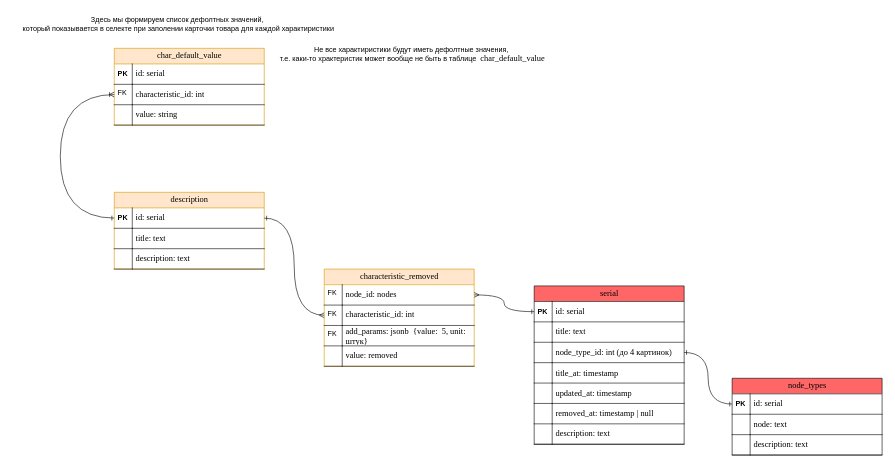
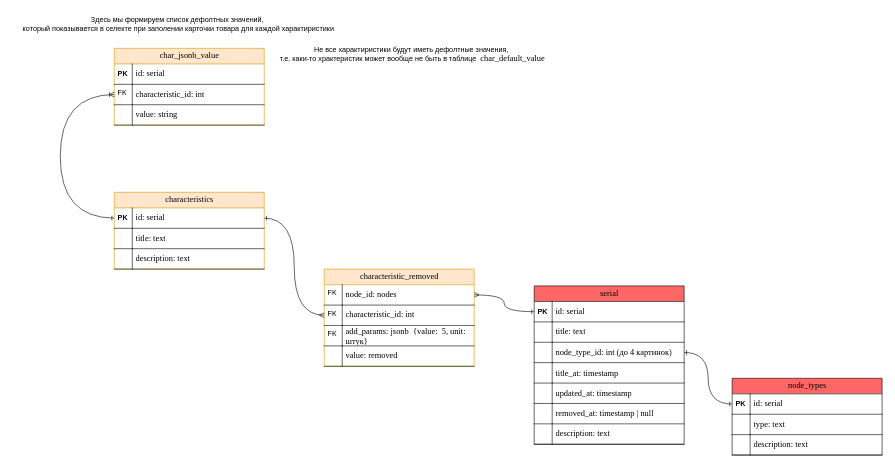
  <mxCell id="0" />
  <mxCell id="1" parent="0" />
  <mxCell id="2" value="serial" style="swimlane;html=1;fontStyle=0;childLayout=stackLayout;horizontal=1;startSize=26;fillColor=#FF6666;horizontalStack=0;resizeParent=1;resizeLast=0;collapsible=1;marginBottom=0;swimlaneFillColor=#ffffff;align=center;rounded=0;shadow=0;comic=0;labelBackgroundColor=none;strokeWidth=1;fontFamily=Verdana;fontSize=14" parent="1" vertex="1"><mxGeometry x="890" y="476" width="250" height="264" as="geometry"><mxRectangle x="20" y="90" width="100" height="26" as="alternateBounds" /></mxGeometry></mxCell>
  <mxCell id="3" value="&lt;font style=&quot;font-size: 14px&quot; face=&quot;Lucida Console&quot;&gt;id: serial&lt;/font&gt;" style="shape=partialRectangle;top=0;left=0;right=0;bottom=1;html=1;align=left;verticalAlign=middle;fillColor=none;spacingLeft=34;spacingRight=4;whiteSpace=wrap;overflow=hidden;rotatable=0;points=[[0,0.5],[1,0.5]];portConstraint=eastwest;dropTarget=0;fontStyle=0;" parent="2" vertex="1"><mxGeometry y="26" width="250" height="34" as="geometry" /></mxCell>
  <mxCell id="4" value="&lt;b&gt;PK&lt;/b&gt;" style="shape=partialRectangle;top=0;left=0;bottom=0;html=1;fillColor=none;align=left;verticalAlign=middle;spacingLeft=4;spacingRight=4;whiteSpace=wrap;overflow=hidden;rotatable=0;points=[];portConstraint=eastwest;part=1;" parent="3" vertex="1" connectable="0"><mxGeometry width="30" height="34" as="geometry" /></mxCell>
  <mxCell id="5" value="&lt;span style=&quot;font-family: Verdana; font-size: 14px; text-align: center; text-wrap: nowrap;&quot;&gt;title&lt;/span&gt;&lt;span style=&quot;font-family: &amp;quot;Lucida Console&amp;quot;; font-size: 14px;&quot;&gt;: text&lt;/span&gt;" style="shape=partialRectangle;top=0;left=0;right=0;bottom=1;html=1;align=left;verticalAlign=middle;fillColor=none;spacingLeft=34;spacingRight=4;whiteSpace=wrap;overflow=hidden;rotatable=0;points=[[0,0.5],[1,0.5]];portConstraint=eastwest;dropTarget=0;" parent="2" vertex="1"><mxGeometry y="60" width="250" height="34" as="geometry" /></mxCell>
  <mxCell id="6" value="" style="shape=partialRectangle;top=0;left=0;bottom=0;html=1;fillColor=none;align=left;verticalAlign=top;spacingLeft=4;spacingRight=4;whiteSpace=wrap;overflow=hidden;rotatable=0;points=[];portConstraint=eastwest;part=1;" parent="5" vertex="1" connectable="0"><mxGeometry width="30" height="34" as="geometry" /></mxCell>
  <mxCell id="7" value="&lt;div style=&quot;text-align: center;&quot;&gt;&lt;span style=&quot;font-size: 14px; background-color: initial; text-wrap: nowrap;&quot;&gt;&lt;font face=&quot;Verdana&quot;&gt;node_type_id&lt;/font&gt;&lt;/span&gt;&lt;span style=&quot;font-family: &amp;quot;Lucida Console&amp;quot;; font-size: 14px; background-color: initial;&quot;&gt;: int (до 4 картинок)&lt;/span&gt;&lt;/div&gt;" style="shape=partialRectangle;top=0;left=0;right=0;bottom=1;html=1;align=left;verticalAlign=middle;fillColor=none;spacingLeft=34;spacingRight=4;whiteSpace=wrap;overflow=hidden;rotatable=0;points=[[0,0.5],[1,0.5]];portConstraint=eastwest;dropTarget=0;" parent="2" vertex="1"><mxGeometry y="94" width="250" height="34" as="geometry" /></mxCell>
  <mxCell id="8" value="" style="shape=partialRectangle;top=0;left=0;bottom=0;html=1;fillColor=none;align=left;verticalAlign=top;spacingLeft=4;spacingRight=4;whiteSpace=wrap;overflow=hidden;rotatable=0;points=[];portConstraint=eastwest;part=1;" parent="7" vertex="1" connectable="0"><mxGeometry width="30" height="34" as="geometry" /></mxCell>
  <mxCell id="9" value="&lt;div style=&quot;text-align: center;&quot;&gt;&lt;span style=&quot;font-size: 14px; background-color: initial; text-wrap: nowrap;&quot;&gt;&lt;font face=&quot;Verdana&quot;&gt;title_at&lt;/font&gt;&lt;/span&gt;&lt;span style=&quot;font-family: &amp;quot;Lucida Console&amp;quot;; font-size: 14px; background-color: initial;&quot;&gt;: timestamp&lt;/span&gt;&lt;/div&gt;" style="shape=partialRectangle;top=0;left=0;right=0;bottom=1;html=1;align=left;verticalAlign=middle;fillColor=none;spacingLeft=34;spacingRight=4;whiteSpace=wrap;overflow=hidden;rotatable=0;points=[[0,0.5],[1,0.5]];portConstraint=eastwest;dropTarget=0;" parent="2" vertex="1"><mxGeometry y="128" width="250" height="34" as="geometry" /></mxCell>
  <mxCell id="10" value="" style="shape=partialRectangle;top=0;left=0;bottom=0;html=1;fillColor=none;align=left;verticalAlign=top;spacingLeft=4;spacingRight=4;whiteSpace=wrap;overflow=hidden;rotatable=0;points=[];portConstraint=eastwest;part=1;" parent="9" vertex="1" connectable="0"><mxGeometry width="30" height="34" as="geometry" /></mxCell>
  <mxCell id="11" value="&lt;div style=&quot;text-align: center;&quot;&gt;&lt;span style=&quot;font-size: 14px; background-color: initial; text-wrap: nowrap;&quot;&gt;&lt;font face=&quot;Verdana&quot;&gt;updated_at&lt;/font&gt;&lt;/span&gt;&lt;span style=&quot;font-family: &amp;quot;Lucida Console&amp;quot;; font-size: 14px; background-color: initial;&quot;&gt;:&amp;nbsp;&lt;/span&gt;&lt;span style=&quot;font-family: &amp;quot;Lucida Console&amp;quot;; font-size: 14px; background-color: initial;&quot;&gt;timestamp&lt;/span&gt;&lt;/div&gt;" style="shape=partialRectangle;top=0;left=0;right=0;bottom=1;html=1;align=left;verticalAlign=middle;fillColor=none;spacingLeft=34;spacingRight=4;whiteSpace=wrap;overflow=hidden;rotatable=0;points=[[0,0.5],[1,0.5]];portConstraint=eastwest;dropTarget=0;" parent="2" vertex="1"><mxGeometry y="162" width="250" height="34" as="geometry" /></mxCell>
  <mxCell id="12" value="" style="shape=partialRectangle;top=0;left=0;bottom=0;html=1;fillColor=none;align=left;verticalAlign=top;spacingLeft=4;spacingRight=4;whiteSpace=wrap;overflow=hidden;rotatable=0;points=[];portConstraint=eastwest;part=1;" parent="11" vertex="1" connectable="0"><mxGeometry width="30" height="34" as="geometry" /></mxCell>
  <mxCell id="13" value="&lt;div style=&quot;text-align: center;&quot;&gt;&lt;span style=&quot;font-size: 14px; background-color: initial; text-wrap: nowrap;&quot;&gt;&lt;font face=&quot;Verdana&quot;&gt;removed_at&lt;/font&gt;&lt;/span&gt;&lt;span style=&quot;font-family: &amp;quot;Lucida Console&amp;quot;; font-size: 14px; background-color: initial;&quot;&gt;:&amp;nbsp;&lt;/span&gt;&lt;span style=&quot;font-family: &amp;quot;Lucida Console&amp;quot;; font-size: 14px; background-color: initial;&quot;&gt;timestamp | null&lt;/span&gt;&lt;/div&gt;" style="shape=partialRectangle;top=0;left=0;right=0;bottom=1;html=1;align=left;verticalAlign=middle;fillColor=none;spacingLeft=34;spacingRight=4;whiteSpace=wrap;overflow=hidden;rotatable=0;points=[[0,0.5],[1,0.5]];portConstraint=eastwest;dropTarget=0;" parent="2" vertex="1"><mxGeometry y="196" width="250" height="34" as="geometry" /></mxCell>
  <mxCell id="14" value="" style="shape=partialRectangle;top=0;left=0;bottom=0;html=1;fillColor=none;align=left;verticalAlign=top;spacingLeft=4;spacingRight=4;whiteSpace=wrap;overflow=hidden;rotatable=0;points=[];portConstraint=eastwest;part=1;" parent="13" vertex="1" connectable="0"><mxGeometry width="30" height="34" as="geometry" /></mxCell>
  <mxCell id="15" value="&lt;span style=&quot;font-family: &amp;quot;Lucida Console&amp;quot;; font-size: 14px;&quot;&gt;description: text&lt;/span&gt;" style="shape=partialRectangle;top=0;left=0;right=0;bottom=1;html=1;align=left;verticalAlign=middle;fillColor=none;spacingLeft=34;spacingRight=4;whiteSpace=wrap;overflow=hidden;rotatable=0;points=[[0,0.5],[1,0.5]];portConstraint=eastwest;dropTarget=0;" parent="2" vertex="1"><mxGeometry y="230" width="250" height="34" as="geometry" /></mxCell>
  <mxCell id="16" value="" style="shape=partialRectangle;top=0;left=0;bottom=0;html=1;fillColor=none;align=left;verticalAlign=top;spacingLeft=4;spacingRight=4;whiteSpace=wrap;overflow=hidden;rotatable=0;points=[];portConstraint=eastwest;part=1;" parent="15" vertex="1" connectable="0"><mxGeometry width="30" height="34" as="geometry" /></mxCell>
  <mxCell id="17" value="node_types" style="swimlane;html=1;fontStyle=0;childLayout=stackLayout;horizontal=1;startSize=26;fillColor=#FF6666;horizontalStack=0;resizeParent=1;resizeLast=0;collapsible=1;marginBottom=0;swimlaneFillColor=#ffffff;align=center;rounded=0;shadow=0;comic=0;labelBackgroundColor=none;strokeWidth=1;fontFamily=Verdana;fontSize=14" parent="1" vertex="1"><mxGeometry x="1220" y="630" width="250" height="128" as="geometry"><mxRectangle x="20" y="90" width="100" height="26" as="alternateBounds" /></mxGeometry></mxCell>
  <mxCell id="18" value="&lt;font style=&quot;font-size: 14px&quot; face=&quot;Lucida Console&quot;&gt;id: serial&lt;/font&gt;" style="shape=partialRectangle;top=0;left=0;right=0;bottom=1;html=1;align=left;verticalAlign=middle;fillColor=none;spacingLeft=34;spacingRight=4;whiteSpace=wrap;overflow=hidden;rotatable=0;points=[[0,0.5],[1,0.5]];portConstraint=eastwest;dropTarget=0;fontStyle=0;" parent="17" vertex="1"><mxGeometry y="26" width="250" height="34" as="geometry" /></mxCell>
  <mxCell id="19" value="&lt;b&gt;PK&lt;/b&gt;" style="shape=partialRectangle;top=0;left=0;bottom=0;html=1;fillColor=none;align=left;verticalAlign=middle;spacingLeft=4;spacingRight=4;whiteSpace=wrap;overflow=hidden;rotatable=0;points=[];portConstraint=eastwest;part=1;" parent="18" vertex="1" connectable="0"><mxGeometry width="30" height="34" as="geometry" /></mxCell>
- <mxCell id="20" value="&lt;span style=&quot;font-family: Verdana; font-size: 14px; text-align: center; text-wrap: nowrap;&quot;&gt;node&lt;/span&gt;&lt;span style=&quot;font-family: &amp;quot;Lucida Console&amp;quot;; font-size: 14px;&quot;&gt;: text&lt;/span&gt;" style="shape=partialRectangle;top=0;left=0;right=0;bottom=1;html=1;align=left;verticalAlign=middle;fillColor=none;spacingLeft=34;spacingRight=4;whiteSpace=wrap;overflow=hidden;rotatable=0;points=[[0,0.5],[1,0.5]];portConstraint=eastwest;dropTarget=0;" parent="17" vertex="1"><mxGeometry y="60" width="250" height="34" as="geometry" /></mxCell>
+ <mxCell id="20" value="&lt;span style=&quot;font-family: Verdana; font-size: 14px; text-align: center; text-wrap: nowrap;&quot;&gt;type&lt;/span&gt;&lt;span style=&quot;font-family: &amp;quot;Lucida Console&amp;quot;; font-size: 14px;&quot;&gt;: text&lt;/span&gt;" style="shape=partialRectangle;top=0;left=0;right=0;bottom=1;html=1;align=left;verticalAlign=middle;fillColor=none;spacingLeft=34;spacingRight=4;whiteSpace=wrap;overflow=hidden;rotatable=0;points=[[0,0.5],[1,0.5]];portConstraint=eastwest;dropTarget=0;" parent="17" vertex="1"><mxGeometry y="60" width="250" height="34" as="geometry" /></mxCell>
  <mxCell id="21" value="" style="shape=partialRectangle;top=0;left=0;bottom=0;html=1;fillColor=none;align=left;verticalAlign=top;spacingLeft=4;spacingRight=4;whiteSpace=wrap;overflow=hidden;rotatable=0;points=[];portConstraint=eastwest;part=1;" parent="20" vertex="1" connectable="0"><mxGeometry width="30" height="34" as="geometry" /></mxCell>
  <mxCell id="22" value="&lt;span style=&quot;font-family: &amp;quot;Lucida Console&amp;quot;; font-size: 14px;&quot;&gt;description: text&lt;/span&gt;" style="shape=partialRectangle;top=0;left=0;right=0;bottom=1;html=1;align=left;verticalAlign=middle;fillColor=none;spacingLeft=34;spacingRight=4;whiteSpace=wrap;overflow=hidden;rotatable=0;points=[[0,0.5],[1,0.5]];portConstraint=eastwest;dropTarget=0;" parent="17" vertex="1"><mxGeometry y="94" width="250" height="34" as="geometry" /></mxCell>
  <mxCell id="23" value="" style="shape=partialRectangle;top=0;left=0;bottom=0;html=1;fillColor=none;align=left;verticalAlign=top;spacingLeft=4;spacingRight=4;whiteSpace=wrap;overflow=hidden;rotatable=0;points=[];portConstraint=eastwest;part=1;" parent="22" vertex="1" connectable="0"><mxGeometry width="30" height="34" as="geometry" /></mxCell>
  <mxCell id="24" style="edgeStyle=orthogonalEdgeStyle;rounded=0;orthogonalLoop=1;jettySize=auto;html=1;entryX=0;entryY=0.5;entryDx=0;entryDy=0;curved=1;startArrow=ERone;startFill=0;endArrow=ERone;endFill=0;" parent="1" source="7" target="18" edge="1"><mxGeometry relative="1" as="geometry" /></mxCell>
- <mxCell id="25" value="description" style="swimlane;html=1;fontStyle=0;childLayout=stackLayout;horizontal=1;startSize=26;fillColor=#ffe6cc;horizontalStack=0;resizeParent=1;resizeLast=0;collapsible=1;marginBottom=0;swimlaneFillColor=#ffffff;align=center;rounded=0;shadow=0;comic=0;labelBackgroundColor=none;strokeWidth=1;fontFamily=Verdana;fontSize=14;strokeColor=#d79b00;" parent="1" vertex="1"><mxGeometry x="190" y="320" width="250" height="128" as="geometry"><mxRectangle x="20" y="90" width="100" height="26" as="alternateBounds" /></mxGeometry></mxCell>
+ <mxCell id="25" value="characteristics" style="swimlane;html=1;fontStyle=0;childLayout=stackLayout;horizontal=1;startSize=26;fillColor=#ffe6cc;horizontalStack=0;resizeParent=1;resizeLast=0;collapsible=1;marginBottom=0;swimlaneFillColor=#ffffff;align=center;rounded=0;shadow=0;comic=0;labelBackgroundColor=none;strokeWidth=1;fontFamily=Verdana;fontSize=14;strokeColor=#d79b00;" parent="1" vertex="1"><mxGeometry x="190" y="320" width="250" height="128" as="geometry"><mxRectangle x="20" y="90" width="100" height="26" as="alternateBounds" /></mxGeometry></mxCell>
  <mxCell id="26" value="&lt;font style=&quot;font-size: 14px&quot; face=&quot;Lucida Console&quot;&gt;id: serial&lt;/font&gt;" style="shape=partialRectangle;top=0;left=0;right=0;bottom=1;html=1;align=left;verticalAlign=middle;fillColor=none;spacingLeft=34;spacingRight=4;whiteSpace=wrap;overflow=hidden;rotatable=0;points=[[0,0.5],[1,0.5]];portConstraint=eastwest;dropTarget=0;fontStyle=0;" parent="25" vertex="1"><mxGeometry y="26" width="250" height="34" as="geometry" /></mxCell>
  <mxCell id="27" value="&lt;b&gt;PK&lt;/b&gt;" style="shape=partialRectangle;top=0;left=0;bottom=0;html=1;fillColor=none;align=left;verticalAlign=middle;spacingLeft=4;spacingRight=4;whiteSpace=wrap;overflow=hidden;rotatable=0;points=[];portConstraint=eastwest;part=1;" parent="26" vertex="1" connectable="0"><mxGeometry width="30" height="34" as="geometry" /></mxCell>
  <mxCell id="28" value="&lt;span style=&quot;font-family: Verdana; font-size: 14px; text-align: center; text-wrap: nowrap;&quot;&gt;title&lt;/span&gt;&lt;span style=&quot;font-family: &amp;quot;Lucida Console&amp;quot;; font-size: 14px;&quot;&gt;: text&lt;/span&gt;" style="shape=partialRectangle;top=0;left=0;right=0;bottom=1;html=1;align=left;verticalAlign=middle;fillColor=none;spacingLeft=34;spacingRight=4;whiteSpace=wrap;overflow=hidden;rotatable=0;points=[[0,0.5],[1,0.5]];portConstraint=eastwest;dropTarget=0;" parent="25" vertex="1"><mxGeometry y="60" width="250" height="34" as="geometry" /></mxCell>
  <mxCell id="29" value="" style="shape=partialRectangle;top=0;left=0;bottom=0;html=1;fillColor=none;align=left;verticalAlign=top;spacingLeft=4;spacingRight=4;whiteSpace=wrap;overflow=hidden;rotatable=0;points=[];portConstraint=eastwest;part=1;" parent="28" vertex="1" connectable="0"><mxGeometry width="30" height="34" as="geometry" /></mxCell>
  <mxCell id="30" value="&lt;span style=&quot;font-family: &amp;quot;Lucida Console&amp;quot;; font-size: 14px;&quot;&gt;description: text&lt;/span&gt;" style="shape=partialRectangle;top=0;left=0;right=0;bottom=1;html=1;align=left;verticalAlign=middle;fillColor=none;spacingLeft=34;spacingRight=4;whiteSpace=wrap;overflow=hidden;rotatable=0;points=[[0,0.5],[1,0.5]];portConstraint=eastwest;dropTarget=0;" parent="25" vertex="1"><mxGeometry y="94" width="250" height="34" as="geometry" /></mxCell>
  <mxCell id="31" value="" style="shape=partialRectangle;top=0;left=0;bottom=0;html=1;fillColor=none;align=left;verticalAlign=top;spacingLeft=4;spacingRight=4;whiteSpace=wrap;overflow=hidden;rotatable=0;points=[];portConstraint=eastwest;part=1;" parent="30" vertex="1" connectable="0"><mxGeometry width="30" height="34" as="geometry" /></mxCell>
  <mxCell id="32" value="characteristic_removed" style="swimlane;html=1;fontStyle=0;childLayout=stackLayout;horizontal=1;startSize=26;fillColor=#ffe6cc;horizontalStack=0;resizeParent=1;resizeLast=0;collapsible=1;marginBottom=0;swimlaneFillColor=#ffffff;align=center;rounded=0;shadow=0;comic=0;labelBackgroundColor=none;strokeWidth=1;fontFamily=Verdana;fontSize=14;strokeColor=#d79b00;" parent="1" vertex="1"><mxGeometry x="540" y="448" width="250" height="162" as="geometry"><mxRectangle x="20" y="90" width="100" height="26" as="alternateBounds" /></mxGeometry></mxCell>
  <mxCell id="33" value="&lt;span style=&quot;font-family: &amp;quot;Lucida Console&amp;quot;; font-size: 14px;&quot;&gt;node_id: nodes&lt;/span&gt;" style="shape=partialRectangle;top=0;left=0;right=0;bottom=1;html=1;align=left;verticalAlign=middle;fillColor=none;spacingLeft=34;spacingRight=4;whiteSpace=wrap;overflow=hidden;rotatable=0;points=[[0,0.5],[1,0.5]];portConstraint=eastwest;dropTarget=0;" parent="32" vertex="1"><mxGeometry y="26" width="250" height="34" as="geometry" /></mxCell>
  <mxCell id="34" value="FK" style="shape=partialRectangle;top=0;left=0;bottom=0;html=1;fillColor=none;align=left;verticalAlign=top;spacingLeft=4;spacingRight=4;whiteSpace=wrap;overflow=hidden;rotatable=0;points=[];portConstraint=eastwest;part=1;" parent="33" vertex="1" connectable="0"><mxGeometry width="30" height="34" as="geometry" /></mxCell>
  <mxCell id="35" value="&lt;span style=&quot;font-family: Verdana; font-size: 14px; text-align: center; text-wrap: nowrap;&quot;&gt;characteristic_id&lt;/span&gt;&lt;span style=&quot;font-family: &amp;quot;Lucida Console&amp;quot;; font-size: 14px;&quot;&gt;: int&lt;/span&gt;" style="shape=partialRectangle;top=0;left=0;right=0;bottom=1;html=1;align=left;verticalAlign=middle;fillColor=none;spacingLeft=34;spacingRight=4;whiteSpace=wrap;overflow=hidden;rotatable=0;points=[[0,0.5],[1,0.5]];portConstraint=eastwest;dropTarget=0;" parent="32" vertex="1"><mxGeometry y="60" width="250" height="34" as="geometry" /></mxCell>
  <mxCell id="36" value="FK" style="shape=partialRectangle;top=0;left=0;bottom=0;html=1;fillColor=none;align=left;verticalAlign=top;spacingLeft=4;spacingRight=4;whiteSpace=wrap;overflow=hidden;rotatable=0;points=[];portConstraint=eastwest;part=1;" parent="35" vertex="1" connectable="0"><mxGeometry width="30" height="34" as="geometry" /></mxCell>
  <mxCell id="37" value="&lt;span style=&quot;font-family: &amp;quot;Lucida Console&amp;quot;; font-size: 14px;&quot;&gt;add_params&lt;/span&gt;&lt;span style=&quot;font-family: &amp;quot;Lucida Console&amp;quot;; font-size: 14px;&quot;&gt;: jsonb&amp;nbsp; {value:&amp;nbsp; 5, unit: штук}&lt;/span&gt;" style="shape=partialRectangle;top=0;left=0;right=0;bottom=1;html=1;align=left;verticalAlign=middle;fillColor=none;spacingLeft=34;spacingRight=4;whiteSpace=wrap;overflow=hidden;rotatable=0;points=[[0,0.5],[1,0.5]];portConstraint=eastwest;dropTarget=0;" parent="32" vertex="1"><mxGeometry y="94" width="250" height="34" as="geometry" /></mxCell>
  <mxCell id="38" value="FK" style="shape=partialRectangle;top=0;left=0;bottom=0;html=1;fillColor=none;align=left;verticalAlign=top;spacingLeft=4;spacingRight=4;whiteSpace=wrap;overflow=hidden;rotatable=0;points=[];portConstraint=eastwest;part=1;" parent="37" vertex="1" connectable="0"><mxGeometry width="30" height="34" as="geometry" /></mxCell>
  <mxCell id="39" value="&lt;span style=&quot;font-family: &amp;quot;Lucida Console&amp;quot;; font-size: 14px;&quot;&gt;value: removed&lt;/span&gt;" style="shape=partialRectangle;top=0;left=0;right=0;bottom=1;html=1;align=left;verticalAlign=middle;fillColor=none;spacingLeft=34;spacingRight=4;whiteSpace=wrap;overflow=hidden;rotatable=0;points=[[0,0.5],[1,0.5]];portConstraint=eastwest;dropTarget=0;" parent="32" vertex="1"><mxGeometry y="128" width="250" height="34" as="geometry" /></mxCell>
  <mxCell id="40" value="" style="shape=partialRectangle;top=0;left=0;bottom=0;html=1;fillColor=none;align=left;verticalAlign=top;spacingLeft=4;spacingRight=4;whiteSpace=wrap;overflow=hidden;rotatable=0;points=[];portConstraint=eastwest;part=1;" parent="39" vertex="1" connectable="0"><mxGeometry width="30" height="34" as="geometry" /></mxCell>
  <mxCell id="41" style="edgeStyle=orthogonalEdgeStyle;rounded=0;orthogonalLoop=1;jettySize=auto;html=1;startArrow=ERmany;startFill=0;endArrow=ERone;endFill=0;curved=1;" parent="1" source="33" target="3" edge="1"><mxGeometry relative="1" as="geometry" /></mxCell>
  <mxCell id="42" style="edgeStyle=orthogonalEdgeStyle;rounded=0;orthogonalLoop=1;jettySize=auto;html=1;startArrow=ERone;startFill=0;endArrow=ERmany;endFill=0;curved=1;entryX=0;entryY=0.5;entryDx=0;entryDy=0;" parent="1" source="26" target="35" edge="1"><mxGeometry relative="1" as="geometry" /></mxCell>
- <mxCell id="43" value="char_default_value" style="swimlane;html=1;fontStyle=0;childLayout=stackLayout;horizontal=1;startSize=26;fillColor=#ffe6cc;horizontalStack=0;resizeParent=1;resizeLast=0;collapsible=1;marginBottom=0;swimlaneFillColor=#ffffff;align=center;rounded=0;shadow=0;comic=0;labelBackgroundColor=none;strokeWidth=1;fontFamily=Verdana;fontSize=14;strokeColor=#d79b00;" vertex="1" parent="1"><mxGeometry x="190" y="80" width="250" height="128" as="geometry"><mxRectangle x="20" y="90" width="100" height="26" as="alternateBounds" /></mxGeometry></mxCell>
+ <mxCell id="43" value="char_jsonb_value" style="swimlane;html=1;fontStyle=0;childLayout=stackLayout;horizontal=1;startSize=26;fillColor=#ffe6cc;horizontalStack=0;resizeParent=1;resizeLast=0;collapsible=1;marginBottom=0;swimlaneFillColor=#ffffff;align=center;rounded=0;shadow=0;comic=0;labelBackgroundColor=none;strokeWidth=1;fontFamily=Verdana;fontSize=14;strokeColor=#d79b00;" vertex="1" parent="1"><mxGeometry x="190" y="80" width="250" height="128" as="geometry"><mxRectangle x="20" y="90" width="100" height="26" as="alternateBounds" /></mxGeometry></mxCell>
  <mxCell id="44" value="&lt;font style=&quot;font-size: 14px&quot; face=&quot;Lucida Console&quot;&gt;id: serial&lt;/font&gt;" style="shape=partialRectangle;top=0;left=0;right=0;bottom=1;html=1;align=left;verticalAlign=middle;fillColor=none;spacingLeft=34;spacingRight=4;whiteSpace=wrap;overflow=hidden;rotatable=0;points=[[0,0.5],[1,0.5]];portConstraint=eastwest;dropTarget=0;fontStyle=0;" vertex="1" parent="43"><mxGeometry y="26" width="250" height="34" as="geometry" /></mxCell>
  <mxCell id="45" value="&lt;b&gt;PK&lt;/b&gt;" style="shape=partialRectangle;top=0;left=0;bottom=0;html=1;fillColor=none;align=left;verticalAlign=middle;spacingLeft=4;spacingRight=4;whiteSpace=wrap;overflow=hidden;rotatable=0;points=[];portConstraint=eastwest;part=1;" vertex="1" connectable="0" parent="44"><mxGeometry width="30" height="34" as="geometry" /></mxCell>
  <mxCell id="46" value="&lt;span style=&quot;font-family: Verdana; font-size: 14px; text-align: center; text-wrap: nowrap;&quot;&gt;characteristic_id&lt;/span&gt;&lt;span style=&quot;font-family: &amp;quot;Lucida Console&amp;quot;; font-size: 14px;&quot;&gt;: int&lt;/span&gt;" style="shape=partialRectangle;top=0;left=0;right=0;bottom=1;html=1;align=left;verticalAlign=middle;fillColor=none;spacingLeft=34;spacingRight=4;whiteSpace=wrap;overflow=hidden;rotatable=0;points=[[0,0.5],[1,0.5]];portConstraint=eastwest;dropTarget=0;" vertex="1" parent="43"><mxGeometry y="60" width="250" height="34" as="geometry" /></mxCell>
  <mxCell id="47" value="FK" style="shape=partialRectangle;top=0;left=0;bottom=0;html=1;fillColor=none;align=left;verticalAlign=top;spacingLeft=4;spacingRight=4;whiteSpace=wrap;overflow=hidden;rotatable=0;points=[];portConstraint=eastwest;part=1;" vertex="1" connectable="0" parent="46"><mxGeometry width="30" height="34" as="geometry" /></mxCell>
  <mxCell id="48" value="&lt;span style=&quot;font-family: &amp;quot;Lucida Console&amp;quot;; font-size: 14px;&quot;&gt;value: string&lt;/span&gt;" style="shape=partialRectangle;top=0;left=0;right=0;bottom=1;html=1;align=left;verticalAlign=middle;fillColor=none;spacingLeft=34;spacingRight=4;whiteSpace=wrap;overflow=hidden;rotatable=0;points=[[0,0.5],[1,0.5]];portConstraint=eastwest;dropTarget=0;" vertex="1" parent="43"><mxGeometry y="94" width="250" height="34" as="geometry" /></mxCell>
  <mxCell id="49" value="" style="shape=partialRectangle;top=0;left=0;bottom=0;html=1;fillColor=none;align=left;verticalAlign=top;spacingLeft=4;spacingRight=4;whiteSpace=wrap;overflow=hidden;rotatable=0;points=[];portConstraint=eastwest;part=1;" vertex="1" connectable="0" parent="48"><mxGeometry width="30" height="34" as="geometry" /></mxCell>
  <mxCell id="50" style="edgeStyle=orthogonalEdgeStyle;rounded=0;orthogonalLoop=1;jettySize=auto;html=1;entryX=0;entryY=0.5;entryDx=0;entryDy=0;curved=1;startArrow=ERoneToMany;startFill=0;endArrow=ERone;endFill=0;" edge="1" parent="1" source="46" target="26"><mxGeometry relative="1" as="geometry"><Array as="points"><mxPoint x="100" y="157" /><mxPoint x="100" y="363" /></Array></mxGeometry></mxCell>
  <mxCell id="51" value="Не все характиристики будут иметь дефолтные значения,&lt;div&gt;&amp;nbsp;т.е. каки-то храктеристик может вообще не быть в таблице&amp;nbsp;&amp;nbsp;&lt;span style=&quot;font-family: Verdana; font-size: 14px;&quot;&gt;char_default_value&lt;/span&gt;&lt;/div&gt;" style="text;html=1;align=center;verticalAlign=middle;resizable=0;points=[];autosize=1;strokeColor=none;fillColor=none;" vertex="1" parent="1"><mxGeometry x="450" y="70" width="470" height="40" as="geometry" /></mxCell>
  <mxCell id="52" value="Здесь мы формируем список дефолтных значений,&lt;div&gt;&amp;nbsp;который показывается в селекте при заполении карточки товара для каждой характиристики&lt;/div&gt;" style="text;html=1;align=center;verticalAlign=middle;resizable=0;points=[];autosize=1;strokeColor=none;fillColor=none;" vertex="1" parent="1"><mxGeometry x="20" y="20" width="550" height="40" as="geometry" /></mxCell>
